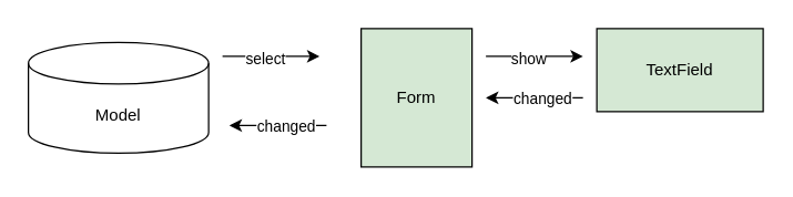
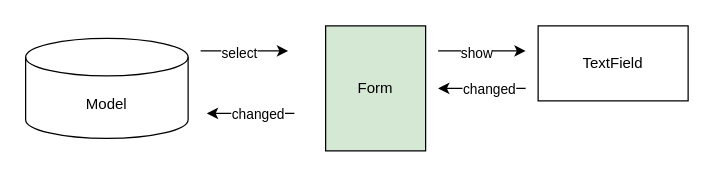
  <mxCell id="0" />
  <mxCell id="1" parent="0" />
  <mxCell id="2" value="Form" style="rounded=0;whiteSpace=wrap;html=1;fillColor=#d5e8d4;" vertex="1" parent="1"><mxGeometry x="260" y="20" width="80" height="100" as="geometry" /></mxCell>
- <mxCell id="3" value="TextField" style="rounded=0;whiteSpace=wrap;html=1;fillColor=#d5e8d4;" vertex="1" parent="1"><mxGeometry x="430" y="20" width="120" height="60" as="geometry" /></mxCell>
+ <mxCell id="3" value="TextField" style="rounded=0;whiteSpace=wrap;html=1;" vertex="1" parent="1"><mxGeometry x="430" y="20" width="120" height="60" as="geometry" /></mxCell>
  <mxCell id="4" value="Model" style="shape=cylinder3;whiteSpace=wrap;html=1;boundedLbl=1;backgroundOutline=1;size=15;" vertex="1" parent="1"><mxGeometry x="20" y="30" width="130" height="80" as="geometry" /></mxCell>
  <mxCell id="5" value="" style="endArrow=classic;html=1;rounded=0;" edge="1" parent="1"><mxGeometry width="50" height="50" relative="1" as="geometry"><mxPoint x="160" y="40" as="sourcePoint" /><mxPoint x="230" y="40" as="targetPoint" /></mxGeometry></mxCell>
  <mxCell id="6" value="select" style="edgeLabel;html=1;align=center;verticalAlign=middle;resizable=0;points=[];" vertex="1" connectable="0" parent="5"><mxGeometry x="-0.222" y="-1" relative="1" as="geometry"><mxPoint x="3" as="offset" /></mxGeometry></mxCell>
  <mxCell id="7" value="" style="endArrow=classic;html=1;rounded=0;" edge="1" parent="1"><mxGeometry width="50" height="50" relative="1" as="geometry"><mxPoint x="350" y="40" as="sourcePoint" /><mxPoint x="420" y="40" as="targetPoint" /></mxGeometry></mxCell>
  <mxCell id="8" value="show" style="edgeLabel;html=1;align=center;verticalAlign=middle;resizable=0;points=[];" vertex="1" connectable="0" parent="7"><mxGeometry x="-0.222" y="-1" relative="1" as="geometry"><mxPoint x="3" as="offset" /></mxGeometry></mxCell>
  <mxCell id="9" value="" style="endArrow=classic;html=1;rounded=0;" edge="1" parent="1"><mxGeometry width="50" height="50" relative="1" as="geometry"><mxPoint x="420" y="70" as="sourcePoint" /><mxPoint x="350" y="70" as="targetPoint" /></mxGeometry></mxCell>
  <mxCell id="10" value="changed" style="edgeLabel;html=1;align=center;verticalAlign=middle;resizable=0;points=[];" vertex="1" connectable="0" parent="9"><mxGeometry x="0.155" relative="1" as="geometry"><mxPoint x="10" as="offset" /></mxGeometry></mxCell>
  <mxCell id="11" value="" style="endArrow=classic;html=1;rounded=0;" edge="1" parent="1"><mxGeometry width="50" height="50" relative="1" as="geometry"><mxPoint x="235" y="90" as="sourcePoint" /><mxPoint x="165" y="90" as="targetPoint" /></mxGeometry></mxCell>
  <mxCell id="12" value="changed" style="edgeLabel;html=1;align=center;verticalAlign=middle;resizable=0;points=[];" vertex="1" connectable="0" parent="11"><mxGeometry x="0.155" relative="1" as="geometry"><mxPoint x="10" as="offset" /></mxGeometry></mxCell>
